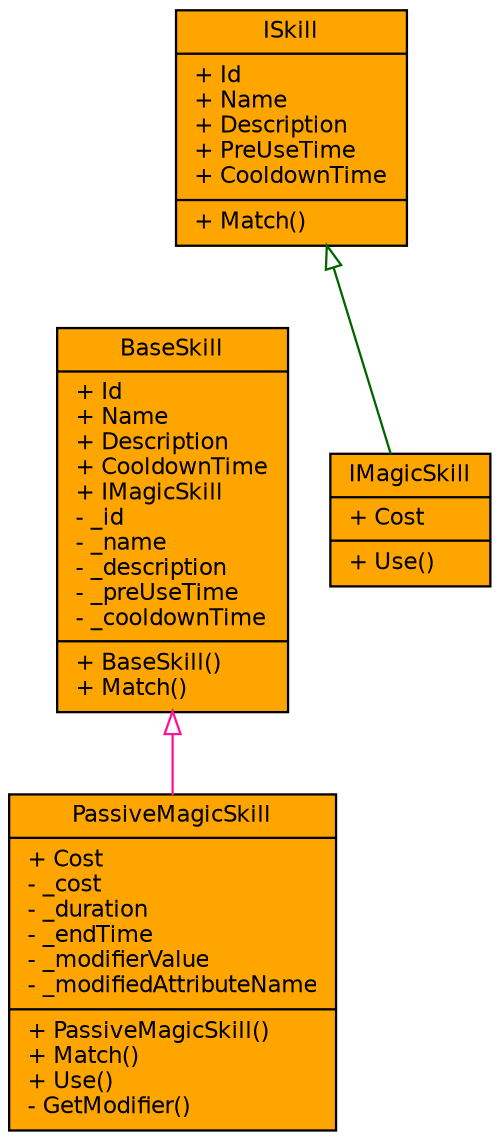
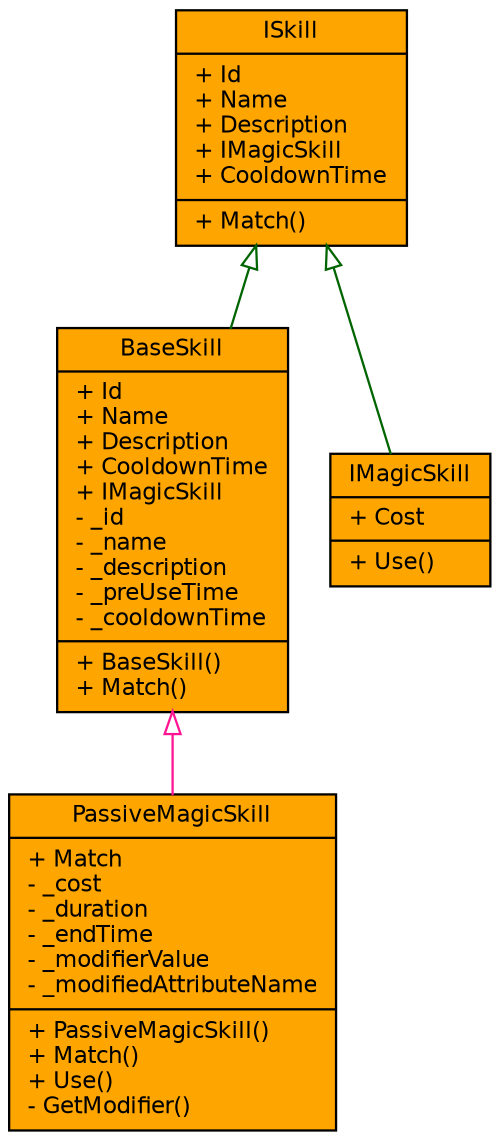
  digraph {
    node [color=black fillcolor=orange fontname=Helvetica fontsize=10 shape=record style=filled]
    edge [arrowtail=onormal color=darkgreen dir=back fontname=Helvetica fontsize=10 labelfontname=Helvetica labelfontsize=10 style=solid]
-   n1 [fontcolor=black height=0.2 label="{PassiveMagicSkill\n|+ Cost\l- _cost\l- _duration\l- _endTime\l- _modifierValue\l- _modifiedAttributeName\l|+ PassiveMagicSkill()\l+ Match()\l+ Use()\l- GetModifier()\l}" width=0.4]
+   n1 [fontcolor=black height=0.2 label="{PassiveMagicSkill\n|+ Match\l- _cost\l- _duration\l- _endTime\l- _modifierValue\l- _modifiedAttributeName\l|+ PassiveMagicSkill()\l+ Match()\l+ Use()\l- GetModifier()\l}" width=0.4]
    n2 [height=0.2 label="{BaseSkill\n|+ Id\l+ Name\l+ Description\l+ CooldownTime\l+ IMagicSkill\l- _id\l- _name\l- _description\l- _preUseTime\l- _cooldownTime\l|+ BaseSkill()\l+ Match()\l}" width=0.4]
-   n3 [height=0.2 label="{ISkill\n|+ Id\l+ Name\l+ Description\l+ PreUseTime\l+ CooldownTime\l|+ Match()\l}" width=0.4]
+   n3 [height=0.2 label="{ISkill\n|+ Id\l+ Name\l+ Description\l+ IMagicSkill\l+ CooldownTime\l|+ Match()\l}" width=0.4]
    n4 [height=0.2 label="{IMagicSkill\n|+ Cost\l|+ Use()\l}" width=0.4]
    n2 -> n1 [color=deeppink]
+   n3 -> n2
    n3 -> n4
  }
